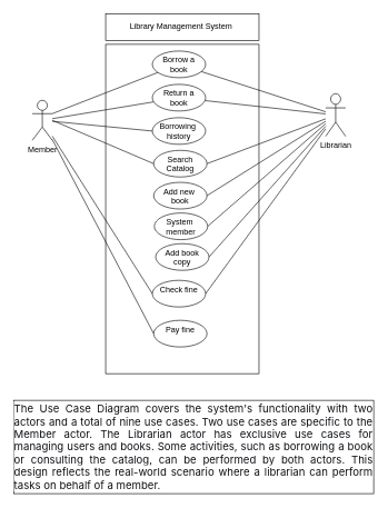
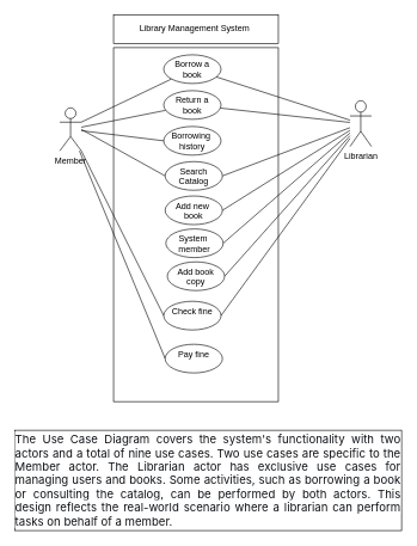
  <mxCell id="0" />
  <mxCell id="1" parent="0" />
  <mxCell id="2" value="" style="rounded=0;orthogonalLoop=1;jettySize=auto;html=1;endArrow=none;endFill=0;exitX=1;exitY=0.333;exitDx=0;exitDy=0;exitPerimeter=0;" parent="1" target="9" edge="1" source="7"><mxGeometry relative="1" as="geometry"><mxPoint x="118" y="146" as="sourcePoint" /></mxGeometry></mxCell>
  <mxCell id="3" style="rounded=0;orthogonalLoop=1;jettySize=auto;html=1;endArrow=none;endFill=0;" parent="1" source="7" target="11" edge="1"><mxGeometry relative="1" as="geometry" /></mxCell>
  <mxCell id="4" style="rounded=0;orthogonalLoop=1;jettySize=auto;html=1;entryX=0;entryY=0.5;entryDx=0;entryDy=0;endArrow=none;endFill=0;exitX=1;exitY=0.5;exitDx=0;exitDy=0;exitPerimeter=0;" parent="1" source="7" target="22" edge="1"><mxGeometry relative="1" as="geometry" /></mxCell>
  <mxCell id="5" style="rounded=0;orthogonalLoop=1;jettySize=auto;html=1;entryX=0;entryY=0.5;entryDx=0;entryDy=0;endArrow=none;endFill=0;" edge="1" parent="1" source="7" target="27"><mxGeometry relative="1" as="geometry" /></mxCell>
  <mxCell id="6" style="rounded=0;orthogonalLoop=1;jettySize=auto;html=1;entryX=0;entryY=0.5;entryDx=0;entryDy=0;endArrow=none;endFill=0;" edge="1" parent="1" source="7" target="28"><mxGeometry relative="1" as="geometry" /></mxCell>
- <mxCell id="7" value="Member" style="shape=umlActor;verticalLabelPosition=bottom;verticalAlign=top;html=1;outlineConnect=0;" parent="1" vertex="1"><mxGeometry x="48" y="150" width="30" height="60" as="geometry" /></mxCell>
+ <mxCell id="7" value="Member" style="shape=umlActor;verticalLabelPosition=bottom;verticalAlign=top;html=1;outlineConnect=0;" parent="1" vertex="1"><mxGeometry x="83" y="150" width="30" height="60" as="geometry" /></mxCell>
  <mxCell id="8" value="" style="rounded=0;whiteSpace=wrap;html=1;fillColor=none;" parent="1" vertex="1"><mxGeometry x="158" y="66" width="230" height="494" as="geometry" /></mxCell>
  <mxCell id="9" value="Borrow a&lt;div&gt;book&lt;/div&gt;" style="ellipse;whiteSpace=wrap;html=1;verticalAlign=top;" parent="1" vertex="1"><mxGeometry x="228" y="76" width="80" height="40" as="geometry" /></mxCell>
  <mxCell id="10" value="Library Management System&amp;nbsp;" style="rounded=0;whiteSpace=wrap;html=1;" parent="1" vertex="1"><mxGeometry x="158" y="20" width="230" height="40" as="geometry" /></mxCell>
  <mxCell id="11" value="Return a&lt;div&gt;book&lt;/div&gt;" style="ellipse;whiteSpace=wrap;html=1;verticalAlign=top;" parent="1" vertex="1"><mxGeometry x="228" y="126" width="80" height="40" as="geometry" /></mxCell>
  <mxCell id="12" style="rounded=0;orthogonalLoop=1;jettySize=auto;html=1;exitX=0;exitY=0.5;exitDx=0;exitDy=0;endArrow=none;endFill=0;" parent="1" source="13" edge="1" target="7"><mxGeometry relative="1" as="geometry"><mxPoint x="118" y="146" as="targetPoint" /></mxGeometry></mxCell>
  <mxCell id="13" value="Borrowing&amp;nbsp;&lt;div&gt;history&lt;/div&gt;" style="ellipse;whiteSpace=wrap;html=1;verticalAlign=top;" parent="1" vertex="1"><mxGeometry x="228" y="176" width="80" height="40" as="geometry" /></mxCell>
  <mxCell id="14" style="rounded=0;orthogonalLoop=1;jettySize=auto;html=1;endArrow=none;endFill=0;" parent="1" source="21" target="9" edge="1"><mxGeometry relative="1" as="geometry" /></mxCell>
  <mxCell id="15" style="rounded=0;orthogonalLoop=1;jettySize=auto;html=1;endArrow=none;endFill=0;" parent="1" source="21" target="11" edge="1"><mxGeometry relative="1" as="geometry" /></mxCell>
  <mxCell id="16" style="rounded=0;orthogonalLoop=1;jettySize=auto;html=1;entryX=1;entryY=0.5;entryDx=0;entryDy=0;endArrow=none;endFill=0;" parent="1" source="21" target="22" edge="1"><mxGeometry relative="1" as="geometry" /></mxCell>
  <mxCell id="17" style="rounded=0;orthogonalLoop=1;jettySize=auto;html=1;entryX=1;entryY=0.5;entryDx=0;entryDy=0;endArrow=none;endFill=0;" parent="1" source="21" target="23" edge="1"><mxGeometry relative="1" as="geometry" /></mxCell>
  <mxCell id="18" style="rounded=0;orthogonalLoop=1;jettySize=auto;html=1;entryX=1;entryY=0.5;entryDx=0;entryDy=0;endArrow=none;endFill=0;" parent="1" source="21" target="24" edge="1"><mxGeometry relative="1" as="geometry" /></mxCell>
  <mxCell id="19" style="rounded=0;orthogonalLoop=1;jettySize=auto;html=1;entryX=1;entryY=0.5;entryDx=0;entryDy=0;endArrow=none;endFill=0;" parent="1" source="21" target="25" edge="1"><mxGeometry relative="1" as="geometry" /></mxCell>
  <mxCell id="20" style="rounded=0;orthogonalLoop=1;jettySize=auto;html=1;entryX=1;entryY=0.5;entryDx=0;entryDy=0;endArrow=none;endFill=0;" edge="1" parent="1" source="21" target="27"><mxGeometry relative="1" as="geometry" /></mxCell>
  <mxCell id="21" value="Librarian" style="shape=umlActor;verticalLabelPosition=bottom;verticalAlign=top;html=1;outlineConnect=0;" parent="1" vertex="1"><mxGeometry x="488" y="140" width="30" height="64" as="geometry" /></mxCell>
  <mxCell id="22" value="Search Catalog" style="ellipse;whiteSpace=wrap;html=1;verticalAlign=top;" parent="1" vertex="1"><mxGeometry x="230" y="225" width="80" height="40" as="geometry" /></mxCell>
  <mxCell id="23" value="Add new&amp;nbsp;&lt;div&gt;book&lt;/div&gt;" style="ellipse;whiteSpace=wrap;html=1;verticalAlign=top;" parent="1" vertex="1"><mxGeometry x="230" y="273" width="80" height="40" as="geometry" /></mxCell>
  <mxCell id="24" value="System&amp;nbsp;&lt;div&gt;member&lt;/div&gt;" style="ellipse;whiteSpace=wrap;html=1;verticalAlign=top;" parent="1" vertex="1"><mxGeometry x="231" y="319" width="80" height="40" as="geometry" /></mxCell>
  <mxCell id="25" value="Add book&lt;div&gt;copy&lt;/div&gt;" style="ellipse;whiteSpace=wrap;html=1;verticalAlign=top;" parent="1" vertex="1"><mxGeometry x="233" y="365" width="80" height="40" as="geometry" /></mxCell>
  <mxCell id="26" value="&lt;div style=&quot;text-align: justify;&quot;&gt;&lt;span style=&quot;background-color: light-dark(rgb(255, 255, 255), rgb(18, 18, 18)); color: light-dark(rgb(15, 17, 21), rgb(222, 223, 227)); font-family: quote-cjk-patch, Inter, system-ui, -apple-system, BlinkMacSystemFont, &amp;quot;Segoe UI&amp;quot;, Roboto, Oxygen, Ubuntu, Cantarell, &amp;quot;Open Sans&amp;quot;, &amp;quot;Helvetica Neue&amp;quot;, sans-serif; font-size: 16px; text-align: start;&quot;&gt;The Use Case Diagram covers the system's functionality with two actors and a total of nine use cases. Two use cases are specific to the Member actor. The Librarian actor has exclusive use cases for managing users and books. Some activities, such as borrowing a book or consulting the catalog, can be performed by both actors. This design reflects the real-world scenario where a librarian can perform tasks on behalf of a member.&lt;/span&gt;&lt;/div&gt;" style="rounded=0;whiteSpace=wrap;html=1;" vertex="1" parent="1"><mxGeometry x="20" y="600" width="540" height="140" as="geometry" /></mxCell>
  <mxCell id="27" value="Check fine" style="ellipse;whiteSpace=wrap;html=1;verticalAlign=top;" vertex="1" parent="1"><mxGeometry x="228" y="420" width="80" height="40" as="geometry" /></mxCell>
  <mxCell id="28" value="Pay fine" style="ellipse;whiteSpace=wrap;html=1;verticalAlign=top;" vertex="1" parent="1"><mxGeometry x="230" y="480" width="80" height="40" as="geometry" /></mxCell>
